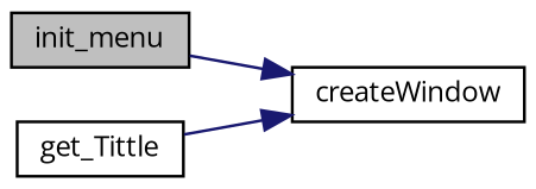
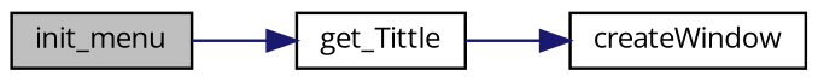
  digraph {
    fontname="Open Sans"
    rankdir=LR
    node [color=black fillcolor=white fontname="Open Sans" fontsize=10 shape=record style=filled]
    edge [color=midnightblue fontname="Open Sans" fontsize=10 labelfontname=Helvetica labelfontsize=10 style=solid]
    n1 [fillcolor=grey75 fontcolor=black height=0.2 label=init_menu width=0.4]
    n2 [height=0.2 label=createWindow width=0.4]
    n3 [height=0.2 label=get_Tittle width=0.4]
-   n1 -> n2
+   n1 -> n3
    n3 -> n2
  }
